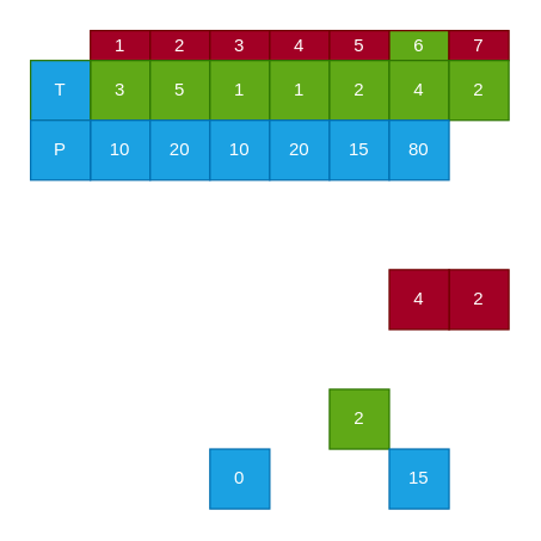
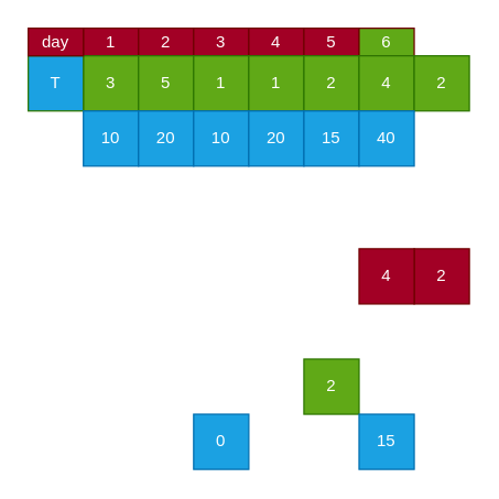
  <mxCell id="0" />
  <mxCell id="1" parent="0" />
  <mxCell id="2" value="1" style="rounded=0;whiteSpace=wrap;html=1;fillColor=#a20025;fontColor=#ffffff;strokeColor=#6F0000;" vertex="1" parent="1"><mxGeometry x="60" y="20" width="40" height="20" as="geometry" /></mxCell>
  <mxCell id="3" value="2" style="rounded=0;whiteSpace=wrap;html=1;fillColor=#a20025;fontColor=#ffffff;strokeColor=#6F0000;" vertex="1" parent="1"><mxGeometry x="100" y="20" width="40" height="20" as="geometry" /></mxCell>
  <mxCell id="4" value="3" style="rounded=0;whiteSpace=wrap;html=1;fillColor=#a20025;fontColor=#ffffff;strokeColor=#6F0000;" vertex="1" parent="1"><mxGeometry x="140" y="20" width="40" height="20" as="geometry" /></mxCell>
  <mxCell id="5" value="4" style="rounded=0;whiteSpace=wrap;html=1;fillColor=#a20025;fontColor=#ffffff;strokeColor=#6F0000;" vertex="1" parent="1"><mxGeometry x="180" y="20" width="40" height="20" as="geometry" /></mxCell>
  <mxCell id="6" value="5" style="rounded=0;whiteSpace=wrap;html=1;fillColor=#a20025;fontColor=#ffffff;strokeColor=#6F0000;" vertex="1" parent="1"><mxGeometry x="220" y="20" width="40" height="20" as="geometry" /></mxCell>
  <mxCell id="7" value="6" style="rounded=0;whiteSpace=wrap;html=1;fillColor=#60a917;fontColor=#ffffff;strokeColor=#6F0000;" vertex="1" parent="1"><mxGeometry x="260" y="20" width="40" height="20" as="geometry" /></mxCell>
- <mxCell id="8" value="7" style="rounded=0;whiteSpace=wrap;html=1;fillColor=#a20025;fontColor=#ffffff;strokeColor=#6F0000;" vertex="1" parent="1"><mxGeometry x="300" y="20" width="40" height="20" as="geometry" /></mxCell>
  <mxCell id="9" value="3" style="rounded=0;whiteSpace=wrap;html=1;fillColor=#60a917;fontColor=#ffffff;strokeColor=#2D7600;" vertex="1" parent="1"><mxGeometry x="60" y="40" width="40" height="40" as="geometry" /></mxCell>
  <mxCell id="10" value="5" style="rounded=0;whiteSpace=wrap;html=1;fillColor=#60a917;fontColor=#ffffff;strokeColor=#2D7600;" vertex="1" parent="1"><mxGeometry x="100" y="40" width="40" height="40" as="geometry" /></mxCell>
  <mxCell id="11" value="1" style="rounded=0;whiteSpace=wrap;html=1;fillColor=#60a917;fontColor=#ffffff;strokeColor=#2D7600;" vertex="1" parent="1"><mxGeometry x="140" y="40" width="40" height="40" as="geometry" /></mxCell>
  <mxCell id="12" value="1" style="rounded=0;whiteSpace=wrap;html=1;fillColor=#60a917;fontColor=#ffffff;strokeColor=#2D7600;" vertex="1" parent="1"><mxGeometry x="180" y="40" width="40" height="40" as="geometry" /></mxCell>
  <mxCell id="13" value="2" style="rounded=0;whiteSpace=wrap;html=1;fillColor=#60a917;fontColor=#ffffff;strokeColor=#2D7600;" vertex="1" parent="1"><mxGeometry x="220" y="40" width="40" height="40" as="geometry" /></mxCell>
  <mxCell id="14" value="4" style="rounded=0;whiteSpace=wrap;html=1;fillColor=#60a917;fontColor=#ffffff;strokeColor=#2D7600;" vertex="1" parent="1"><mxGeometry x="260" y="40" width="40" height="40" as="geometry" /></mxCell>
  <mxCell id="15" value="2" style="rounded=0;whiteSpace=wrap;html=1;fillColor=#60a917;fontColor=#ffffff;strokeColor=#2D7600;" vertex="1" parent="1"><mxGeometry x="300" y="40" width="40" height="40" as="geometry" /></mxCell>
  <mxCell id="16" value="T" style="rounded=0;whiteSpace=wrap;html=1;fillColor=#1ba1e2;fontColor=#ffffff;strokeColor=#2D7600;" vertex="1" parent="1"><mxGeometry x="20" y="40" width="40" height="40" as="geometry" /></mxCell>
  <mxCell id="17" value="10" style="rounded=0;whiteSpace=wrap;html=1;fillColor=#1ba1e2;fontColor=#ffffff;strokeColor=#006EAF;" vertex="1" parent="1"><mxGeometry x="60" y="80" width="40" height="40" as="geometry" /></mxCell>
  <mxCell id="18" value="20" style="rounded=0;whiteSpace=wrap;html=1;fillColor=#1ba1e2;fontColor=#ffffff;strokeColor=#006EAF;" vertex="1" parent="1"><mxGeometry x="100" y="80" width="40" height="40" as="geometry" /></mxCell>
  <mxCell id="19" value="10" style="rounded=0;whiteSpace=wrap;html=1;fillColor=#1ba1e2;fontColor=#ffffff;strokeColor=#006EAF;" vertex="1" parent="1"><mxGeometry x="140" y="80" width="40" height="40" as="geometry" /></mxCell>
  <mxCell id="20" value="20" style="rounded=0;whiteSpace=wrap;html=1;fillColor=#1ba1e2;fontColor=#ffffff;strokeColor=#006EAF;" vertex="1" parent="1"><mxGeometry x="180" y="80" width="40" height="40" as="geometry" /></mxCell>
  <mxCell id="21" value="15" style="rounded=0;whiteSpace=wrap;html=1;fillColor=#1ba1e2;fontColor=#ffffff;strokeColor=#006EAF;" vertex="1" parent="1"><mxGeometry x="220" y="80" width="40" height="40" as="geometry" /></mxCell>
- <mxCell id="22" value="80" style="rounded=0;whiteSpace=wrap;html=1;fillColor=#1ba1e2;fontColor=#ffffff;strokeColor=#006EAF;" vertex="1" parent="1"><mxGeometry x="260" y="80" width="40" height="40" as="geometry" /></mxCell>
- <mxCell id="23" value="P" style="rounded=0;whiteSpace=wrap;html=1;fillColor=#1ba1e2;fontColor=#ffffff;strokeColor=#006EAF;" vertex="1" parent="1"><mxGeometry x="20" y="80" width="40" height="40" as="geometry" /></mxCell>
+ <mxCell id="22" value="40" style="rounded=0;whiteSpace=wrap;html=1;fillColor=#1ba1e2;fontColor=#ffffff;strokeColor=#006EAF;" vertex="1" parent="1"><mxGeometry x="260" y="80" width="40" height="40" as="geometry" /></mxCell>
+ <mxCell id="24" value="day" style="rounded=0;whiteSpace=wrap;html=1;fillColor=#a20025;fontColor=#ffffff;strokeColor=#6F0000;" vertex="1" parent="1"><mxGeometry x="20" y="20" width="40" height="20" as="geometry" /></mxCell>
  <mxCell id="25" value="2" style="rounded=0;whiteSpace=wrap;html=1;fillColor=#a20025;fontColor=#ffffff;strokeColor=#6F0000;" vertex="1" parent="1"><mxGeometry x="300" y="180" width="40" height="40" as="geometry" /></mxCell>
  <mxCell id="26" value="4" style="rounded=0;whiteSpace=wrap;html=1;fillColor=#a20025;fontColor=#ffffff;strokeColor=#6F0000;" vertex="1" parent="1"><mxGeometry x="260" y="180" width="40" height="40" as="geometry" /></mxCell>
  <mxCell id="27" value="2" style="rounded=0;whiteSpace=wrap;html=1;fillColor=#60a917;fontColor=#ffffff;strokeColor=#2D7600;" vertex="1" parent="1"><mxGeometry x="220" y="260" width="40" height="40" as="geometry" /></mxCell>
  <mxCell id="28" value="0" style="rounded=0;whiteSpace=wrap;html=1;fillColor=#1ba1e2;fontColor=#ffffff;strokeColor=#006EAF;" vertex="1" parent="1"><mxGeometry x="140" y="300" width="40" height="40" as="geometry" /></mxCell>
  <mxCell id="29" value="15" style="rounded=0;whiteSpace=wrap;html=1;fillColor=#1ba1e2;fontColor=#ffffff;strokeColor=#006EAF;" vertex="1" parent="1"><mxGeometry x="260" y="300" width="40" height="40" as="geometry" /></mxCell>
